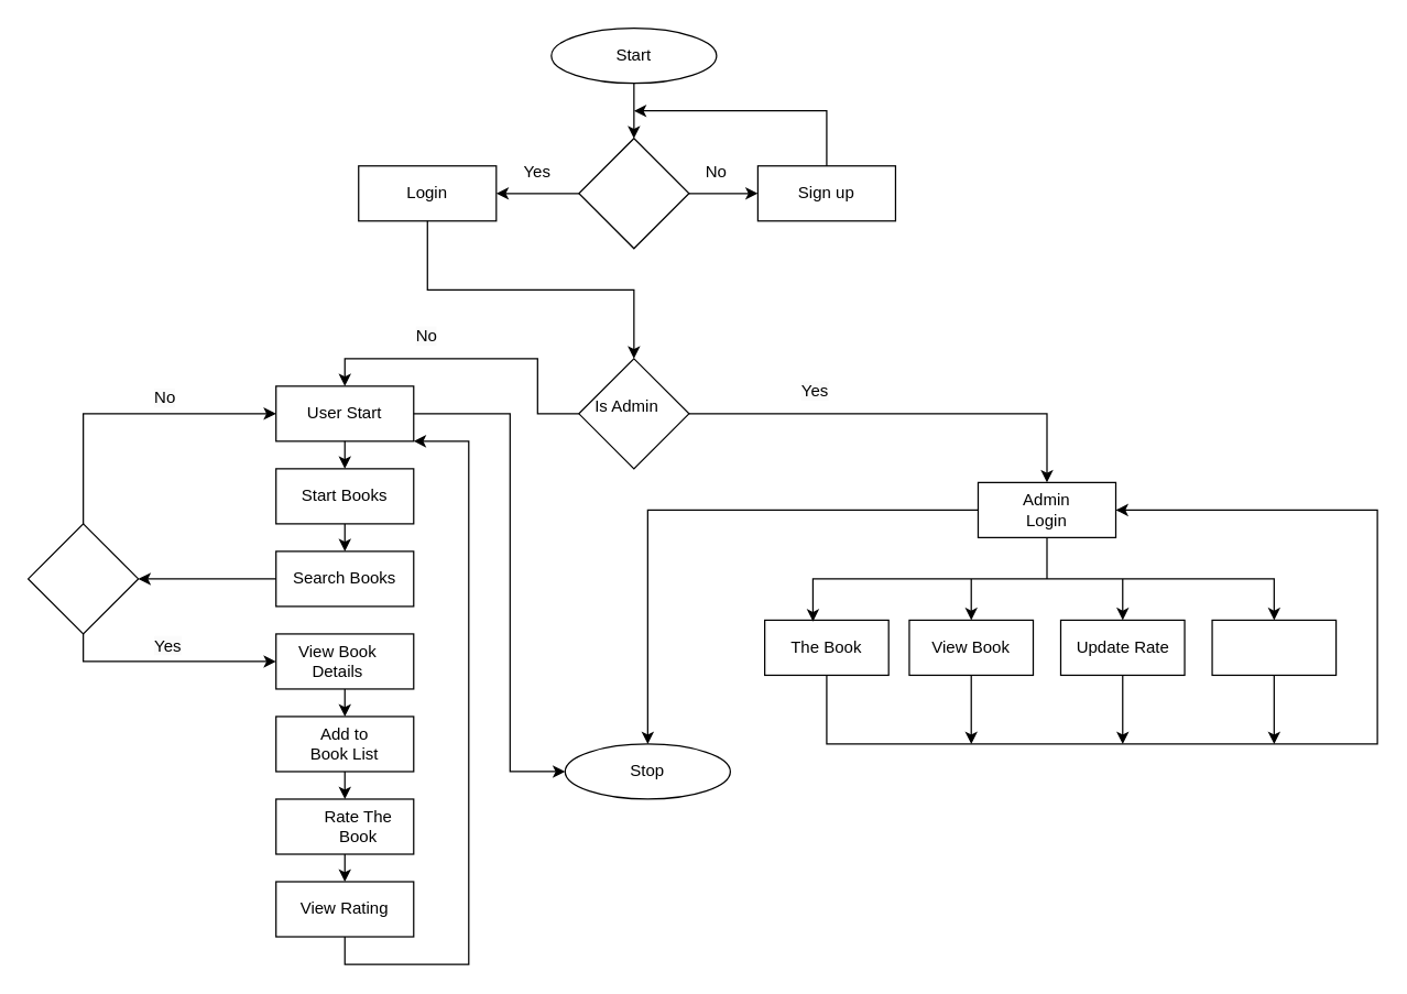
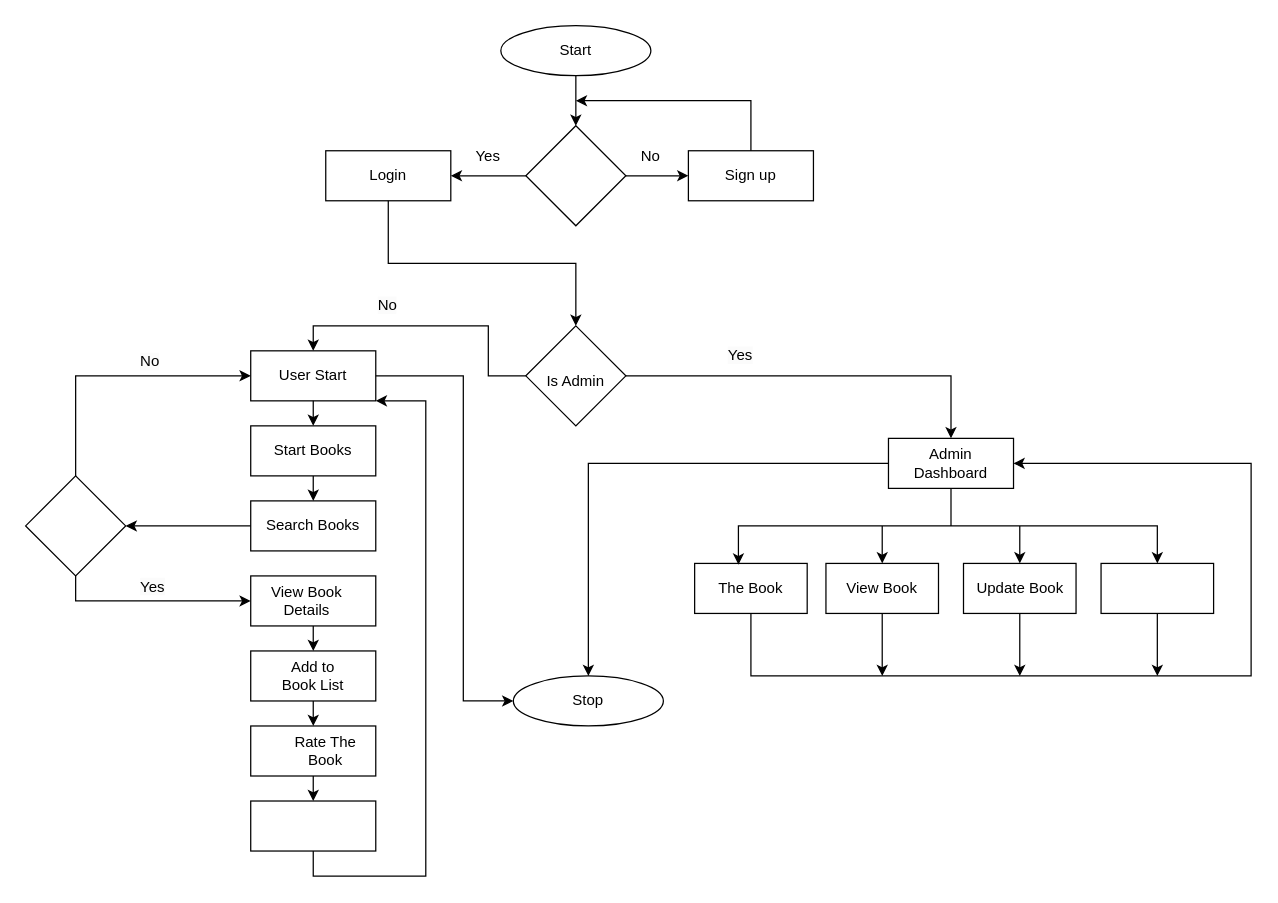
  <mxCell id="0" />
  <mxCell id="1" parent="0" />
  <mxCell id="2" value="" style="ellipse;whiteSpace=wrap;html=1;" vertex="1" parent="1"><mxGeometry x="400" y="20" width="120" height="40" as="geometry" /></mxCell>
  <mxCell id="3" value="" style="rounded=0;whiteSpace=wrap;html=1;" vertex="1" parent="1"><mxGeometry x="260" y="120" width="100" height="40" as="geometry" /></mxCell>
  <mxCell id="4" value="" style="rhombus;whiteSpace=wrap;html=1;" vertex="1" parent="1"><mxGeometry x="420" y="100" width="80" height="80" as="geometry" /></mxCell>
  <mxCell id="5" value="" style="rounded=0;whiteSpace=wrap;html=1;" vertex="1" parent="1"><mxGeometry x="550" y="120" width="100" height="40" as="geometry" /></mxCell>
  <mxCell id="6" value="" style="rhombus;whiteSpace=wrap;html=1;" vertex="1" parent="1"><mxGeometry x="420" y="260" width="80" height="80" as="geometry" /></mxCell>
  <mxCell id="7" value="" style="endArrow=classic;html=1;rounded=0;exitX=0.5;exitY=1;exitDx=0;exitDy=0;entryX=0.5;entryY=0;entryDx=0;entryDy=0;" edge="1" parent="1" source="2" target="4"><mxGeometry width="50" height="50" relative="1" as="geometry"><mxPoint x="490" y="250" as="sourcePoint" /><mxPoint x="540" y="200" as="targetPoint" /></mxGeometry></mxCell>
  <mxCell id="8" value="" style="endArrow=classic;html=1;rounded=0;exitX=0.5;exitY=0;exitDx=0;exitDy=0;" edge="1" parent="1" source="5"><mxGeometry width="50" height="50" relative="1" as="geometry"><mxPoint x="490" y="250" as="sourcePoint" /><mxPoint x="460" y="80" as="targetPoint" /><Array as="points"><mxPoint x="600" y="80" /></Array></mxGeometry></mxCell>
  <mxCell id="9" value="" style="endArrow=classic;html=1;rounded=0;exitX=0;exitY=0.5;exitDx=0;exitDy=0;" edge="1" parent="1" source="4" target="3"><mxGeometry width="50" height="50" relative="1" as="geometry"><mxPoint x="490" y="250" as="sourcePoint" /><mxPoint x="540" y="200" as="targetPoint" /></mxGeometry></mxCell>
  <mxCell id="10" value="" style="endArrow=classic;html=1;rounded=0;entryX=0;entryY=0.5;entryDx=0;entryDy=0;exitX=1;exitY=0.5;exitDx=0;exitDy=0;" edge="1" parent="1" source="4" target="5"><mxGeometry width="50" height="50" relative="1" as="geometry"><mxPoint x="490" y="250" as="sourcePoint" /><mxPoint x="540" y="200" as="targetPoint" /></mxGeometry></mxCell>
  <mxCell id="11" value="" style="endArrow=classic;html=1;rounded=0;exitX=0.5;exitY=1;exitDx=0;exitDy=0;entryX=0.5;entryY=0;entryDx=0;entryDy=0;" edge="1" parent="1" source="3" target="6"><mxGeometry width="50" height="50" relative="1" as="geometry"><mxPoint x="490" y="250" as="sourcePoint" /><mxPoint x="540" y="200" as="targetPoint" /><Array as="points"><mxPoint x="310" y="210" /><mxPoint x="460" y="210" /></Array></mxGeometry></mxCell>
  <mxCell id="12" value="" style="rounded=0;whiteSpace=wrap;html=1;" vertex="1" parent="1"><mxGeometry x="200" y="280" width="100" height="40" as="geometry" /></mxCell>
  <mxCell id="13" value="" style="rounded=0;whiteSpace=wrap;html=1;" vertex="1" parent="1"><mxGeometry x="200" y="340" width="100" height="40" as="geometry" /></mxCell>
  <mxCell id="14" value="" style="rounded=0;whiteSpace=wrap;html=1;" vertex="1" parent="1"><mxGeometry x="200" y="400" width="100" height="40" as="geometry" /></mxCell>
  <mxCell id="15" value="" style="rounded=0;whiteSpace=wrap;html=1;" vertex="1" parent="1"><mxGeometry x="200" y="460" width="100" height="40" as="geometry" /></mxCell>
  <mxCell id="16" value="" style="rounded=0;whiteSpace=wrap;html=1;" vertex="1" parent="1"><mxGeometry x="200" y="520" width="100" height="40" as="geometry" /></mxCell>
  <mxCell id="17" value="" style="rounded=0;whiteSpace=wrap;html=1;" vertex="1" parent="1"><mxGeometry x="200" y="580" width="100" height="40" as="geometry" /></mxCell>
  <mxCell id="18" value="" style="rhombus;whiteSpace=wrap;html=1;" vertex="1" parent="1"><mxGeometry x="20" y="380" width="80" height="80" as="geometry" /></mxCell>
  <mxCell id="19" value="" style="endArrow=classic;html=1;rounded=0;exitX=0.5;exitY=0;exitDx=0;exitDy=0;entryX=0;entryY=0.5;entryDx=0;entryDy=0;" edge="1" parent="1" source="18" target="12"><mxGeometry width="50" height="50" relative="1" as="geometry"><mxPoint x="240" y="400" as="sourcePoint" /><mxPoint x="290" y="350" as="targetPoint" /><Array as="points"><mxPoint x="60" y="300" /></Array></mxGeometry></mxCell>
  <mxCell id="20" value="" style="endArrow=classic;html=1;rounded=0;exitX=0;exitY=0.5;exitDx=0;exitDy=0;entryX=1;entryY=0.5;entryDx=0;entryDy=0;" edge="1" parent="1" source="14" target="18"><mxGeometry width="50" height="50" relative="1" as="geometry"><mxPoint x="240" y="400" as="sourcePoint" /><mxPoint x="290" y="350" as="targetPoint" /></mxGeometry></mxCell>
  <mxCell id="21" value="" style="endArrow=classic;html=1;rounded=0;exitX=0.5;exitY=1;exitDx=0;exitDy=0;entryX=0;entryY=0.5;entryDx=0;entryDy=0;" edge="1" parent="1" source="18" target="15"><mxGeometry width="50" height="50" relative="1" as="geometry"><mxPoint x="240" y="400" as="sourcePoint" /><mxPoint x="290" y="350" as="targetPoint" /><Array as="points"><mxPoint x="60" y="480" /></Array></mxGeometry></mxCell>
  <mxCell id="22" value="" style="endArrow=classic;html=1;rounded=0;exitX=0.5;exitY=1;exitDx=0;exitDy=0;entryX=0.5;entryY=0;entryDx=0;entryDy=0;" edge="1" parent="1" source="12" target="13"><mxGeometry width="50" height="50" relative="1" as="geometry"><mxPoint x="240" y="400" as="sourcePoint" /><mxPoint x="290" y="350" as="targetPoint" /></mxGeometry></mxCell>
  <mxCell id="23" value="" style="endArrow=classic;html=1;rounded=0;exitX=0.5;exitY=1;exitDx=0;exitDy=0;entryX=0.5;entryY=0;entryDx=0;entryDy=0;" edge="1" parent="1" source="15" target="16"><mxGeometry width="50" height="50" relative="1" as="geometry"><mxPoint x="240" y="400" as="sourcePoint" /><mxPoint x="290" y="350" as="targetPoint" /></mxGeometry></mxCell>
  <mxCell id="24" value="" style="endArrow=classic;html=1;rounded=0;exitX=0.5;exitY=1;exitDx=0;exitDy=0;entryX=0.5;entryY=0;entryDx=0;entryDy=0;" edge="1" parent="1" source="13" target="14"><mxGeometry width="50" height="50" relative="1" as="geometry"><mxPoint x="240" y="400" as="sourcePoint" /><mxPoint x="290" y="350" as="targetPoint" /></mxGeometry></mxCell>
  <mxCell id="25" value="" style="endArrow=classic;html=1;rounded=0;exitX=0.5;exitY=1;exitDx=0;exitDy=0;" edge="1" parent="1" source="16" target="17"><mxGeometry width="50" height="50" relative="1" as="geometry"><mxPoint x="260" y="490" as="sourcePoint" /><mxPoint x="310" y="440" as="targetPoint" /></mxGeometry></mxCell>
  <mxCell id="26" value="" style="endArrow=classic;html=1;rounded=0;entryX=1;entryY=1;entryDx=0;entryDy=0;exitX=0.5;exitY=1;exitDx=0;exitDy=0;" edge="1" parent="1" source="63" target="12"><mxGeometry width="50" height="50" relative="1" as="geometry"><mxPoint x="300" y="690" as="sourcePoint" /><mxPoint x="310" y="440" as="targetPoint" /><Array as="points"><mxPoint x="250" y="700" /><mxPoint x="340" y="700" /><mxPoint x="340" y="640" /><mxPoint x="340" y="320" /></Array></mxGeometry></mxCell>
  <mxCell id="27" value="" style="endArrow=classic;html=1;rounded=0;exitX=0;exitY=0.5;exitDx=0;exitDy=0;entryX=0.5;entryY=0;entryDx=0;entryDy=0;" edge="1" parent="1" source="6" target="12"><mxGeometry width="50" height="50" relative="1" as="geometry"><mxPoint x="260" y="490" as="sourcePoint" /><mxPoint x="310" y="440" as="targetPoint" /><Array as="points"><mxPoint x="390" y="300" /><mxPoint x="390" y="260" /><mxPoint x="250" y="260" /></Array></mxGeometry></mxCell>
  <mxCell id="28" value="" style="rounded=0;whiteSpace=wrap;html=1;" vertex="1" parent="1"><mxGeometry x="710" y="350" width="100" height="40" as="geometry" /></mxCell>
  <mxCell id="29" value="" style="rounded=0;whiteSpace=wrap;html=1;" vertex="1" parent="1"><mxGeometry x="555" y="450" width="90" height="40" as="geometry" /></mxCell>
  <mxCell id="30" value="" style="rounded=0;whiteSpace=wrap;html=1;" vertex="1" parent="1"><mxGeometry x="660" y="450" width="90" height="40" as="geometry" /></mxCell>
  <mxCell id="31" value="" style="rounded=0;whiteSpace=wrap;html=1;" vertex="1" parent="1"><mxGeometry x="770" y="450" width="90" height="40" as="geometry" /></mxCell>
  <mxCell id="32" value="" style="rounded=0;whiteSpace=wrap;html=1;" vertex="1" parent="1"><mxGeometry x="880" y="450" width="90" height="40" as="geometry" /></mxCell>
  <mxCell id="33" value="" style="ellipse;whiteSpace=wrap;html=1;" vertex="1" parent="1"><mxGeometry x="410" y="540" width="120" height="40" as="geometry" /></mxCell>
  <mxCell id="34" value="" style="endArrow=classic;html=1;rounded=0;exitX=1;exitY=0.5;exitDx=0;exitDy=0;entryX=0;entryY=0.5;entryDx=0;entryDy=0;" edge="1" parent="1" source="12" target="33"><mxGeometry width="50" height="50" relative="1" as="geometry"><mxPoint x="620" y="420" as="sourcePoint" /><mxPoint x="670" y="370" as="targetPoint" /><Array as="points"><mxPoint x="370" y="300" /><mxPoint x="370" y="560" /></Array></mxGeometry></mxCell>
  <mxCell id="35" value="" style="endArrow=classic;html=1;rounded=0;exitX=1;exitY=0.5;exitDx=0;exitDy=0;entryX=0.5;entryY=0;entryDx=0;entryDy=0;" edge="1" parent="1" source="6" target="28"><mxGeometry width="50" height="50" relative="1" as="geometry"><mxPoint x="620" y="420" as="sourcePoint" /><mxPoint x="670" y="370" as="targetPoint" /><Array as="points"><mxPoint x="760" y="300" /></Array></mxGeometry></mxCell>
  <mxCell id="36" value="" style="endArrow=classic;html=1;rounded=0;exitX=0;exitY=0.5;exitDx=0;exitDy=0;entryX=0.5;entryY=0;entryDx=0;entryDy=0;" edge="1" parent="1" source="28" target="33"><mxGeometry width="50" height="50" relative="1" as="geometry"><mxPoint x="620" y="420" as="sourcePoint" /><mxPoint x="670" y="370" as="targetPoint" /><Array as="points"><mxPoint x="470" y="370" /></Array></mxGeometry></mxCell>
  <mxCell id="37" value="" style="endArrow=classic;html=1;rounded=0;exitX=0.5;exitY=1;exitDx=0;exitDy=0;entryX=1;entryY=0.5;entryDx=0;entryDy=0;" edge="1" parent="1" source="29" target="28"><mxGeometry width="50" height="50" relative="1" as="geometry"><mxPoint x="620" y="420" as="sourcePoint" /><mxPoint x="670" y="370" as="targetPoint" /><Array as="points"><mxPoint x="600" y="540" /><mxPoint x="1000" y="540" /><mxPoint x="1000" y="370" /></Array></mxGeometry></mxCell>
  <mxCell id="38" value="" style="endArrow=classic;startArrow=classic;html=1;rounded=0;exitX=0.389;exitY=0.025;exitDx=0;exitDy=0;exitPerimeter=0;entryX=0.5;entryY=0;entryDx=0;entryDy=0;" edge="1" parent="1" source="29" target="32"><mxGeometry width="50" height="50" relative="1" as="geometry"><mxPoint x="620" y="420" as="sourcePoint" /><mxPoint x="900" y="420" as="targetPoint" /><Array as="points"><mxPoint x="590" y="420" /><mxPoint x="925" y="420" /></Array></mxGeometry></mxCell>
  <mxCell id="39" value="" style="endArrow=none;html=1;rounded=0;entryX=0.5;entryY=1;entryDx=0;entryDy=0;" edge="1" parent="1" target="28"><mxGeometry width="50" height="50" relative="1" as="geometry"><mxPoint x="760" y="420" as="sourcePoint" /><mxPoint x="670" y="370" as="targetPoint" /></mxGeometry></mxCell>
  <mxCell id="40" value="" style="endArrow=classic;html=1;rounded=0;entryX=0.5;entryY=0;entryDx=0;entryDy=0;" edge="1" parent="1" target="30"><mxGeometry width="50" height="50" relative="1" as="geometry"><mxPoint x="705" y="420" as="sourcePoint" /><mxPoint x="670" y="370" as="targetPoint" /></mxGeometry></mxCell>
  <mxCell id="41" value="" style="endArrow=classic;html=1;rounded=0;entryX=0.5;entryY=0;entryDx=0;entryDy=0;" edge="1" parent="1" target="31"><mxGeometry width="50" height="50" relative="1" as="geometry"><mxPoint x="815" y="420" as="sourcePoint" /><mxPoint x="670" y="370" as="targetPoint" /></mxGeometry></mxCell>
  <mxCell id="42" value="Start" style="text;html=1;strokeColor=none;fillColor=none;align=center;verticalAlign=middle;whiteSpace=wrap;rounded=0;" vertex="1" parent="1"><mxGeometry x="430" y="25" width="60" height="30" as="geometry" /></mxCell>
  <mxCell id="43" value="Login" style="text;html=1;strokeColor=none;fillColor=none;align=center;verticalAlign=middle;whiteSpace=wrap;rounded=0;" vertex="1" parent="1"><mxGeometry x="280" y="125" width="60" height="30" as="geometry" /></mxCell>
  <mxCell id="44" value="Sign up" style="text;html=1;strokeColor=none;fillColor=none;align=center;verticalAlign=middle;whiteSpace=wrap;rounded=0;" vertex="1" parent="1"><mxGeometry x="570" y="125" width="60" height="30" as="geometry" /></mxCell>
  <mxCell id="45" value="Yes" style="text;html=1;strokeColor=none;fillColor=none;align=center;verticalAlign=middle;whiteSpace=wrap;rounded=0;" vertex="1" parent="1"><mxGeometry x="360" y="110" width="60" height="30" as="geometry" /></mxCell>
  <mxCell id="46" value="No" style="text;html=1;strokeColor=none;fillColor=none;align=center;verticalAlign=middle;whiteSpace=wrap;rounded=0;" vertex="1" parent="1"><mxGeometry x="490" y="110" width="60" height="30" as="geometry" /></mxCell>
- <mxCell id="47" value="Is Admin" style="text;html=1;strokeColor=none;fillColor=none;align=center;verticalAlign=middle;whiteSpace=wrap;rounded=0;" vertex="1" parent="1"><mxGeometry x="425" y="280" width="60" height="30" as="geometry" /></mxCell>
+ <mxCell id="47" value="Is Admin" style="text;html=1;strokeColor=none;fillColor=none;align=center;verticalAlign=middle;whiteSpace=wrap;rounded=0;" vertex="1" parent="1"><mxGeometry x="430" y="290" width="60" height="30" as="geometry" /></mxCell>
  <mxCell id="48" value="&lt;span style=&quot;color: rgb(0, 0, 0); font-family: Helvetica; font-size: 12px; font-style: normal; font-variant-ligatures: normal; font-variant-caps: normal; font-weight: 400; letter-spacing: normal; orphans: 2; text-align: center; text-indent: 0px; text-transform: none; widows: 2; word-spacing: 0px; -webkit-text-stroke-width: 0px; background-color: rgb(251, 251, 251); text-decoration-thickness: initial; text-decoration-style: initial; text-decoration-color: initial; float: none; display: inline !important;&quot;&gt;Yes&lt;/span&gt;" style="text;whiteSpace=wrap;html=1;" vertex="1" parent="1"><mxGeometry x="580" y="270" width="50" height="40" as="geometry" /></mxCell>
  <mxCell id="49" value="&lt;span style=&quot;color: rgb(0, 0, 0); font-family: Helvetica; font-size: 12px; font-style: normal; font-variant-ligatures: normal; font-variant-caps: normal; font-weight: 400; letter-spacing: normal; orphans: 2; text-align: center; text-indent: 0px; text-transform: none; widows: 2; word-spacing: 0px; -webkit-text-stroke-width: 0px; background-color: rgb(251, 251, 251); text-decoration-thickness: initial; text-decoration-style: initial; text-decoration-color: initial; float: none; display: inline !important;&quot;&gt;No&lt;/span&gt;" style="text;whiteSpace=wrap;html=1;" vertex="1" parent="1"><mxGeometry x="300" y="230" width="50" height="40" as="geometry" /></mxCell>
  <mxCell id="50" value="User Start" style="text;html=1;strokeColor=none;fillColor=none;align=center;verticalAlign=middle;whiteSpace=wrap;rounded=0;" vertex="1" parent="1"><mxGeometry x="195" y="285" width="110" height="30" as="geometry" /></mxCell>
  <mxCell id="51" value="Start Books" style="text;html=1;strokeColor=none;fillColor=none;align=center;verticalAlign=middle;whiteSpace=wrap;rounded=0;" vertex="1" parent="1"><mxGeometry x="210" y="345" width="80" height="30" as="geometry" /></mxCell>
  <mxCell id="52" value="Search Books" style="text;html=1;strokeColor=none;fillColor=none;align=center;verticalAlign=middle;whiteSpace=wrap;rounded=0;" vertex="1" parent="1"><mxGeometry x="200" y="405" width="100" height="30" as="geometry" /></mxCell>
  <mxCell id="53" value="View Book Details" style="text;html=1;strokeColor=none;fillColor=none;align=center;verticalAlign=middle;whiteSpace=wrap;rounded=0;" vertex="1" parent="1"><mxGeometry x="210" y="465" width="70" height="30" as="geometry" /></mxCell>
  <mxCell id="54" value="Add to Book List" style="text;html=1;strokeColor=none;fillColor=none;align=center;verticalAlign=middle;whiteSpace=wrap;rounded=0;" vertex="1" parent="1"><mxGeometry x="220" y="525" width="60" height="30" as="geometry" /></mxCell>
  <mxCell id="55" value="Rate The Book" style="text;html=1;strokeColor=none;fillColor=none;align=center;verticalAlign=middle;whiteSpace=wrap;rounded=0;" vertex="1" parent="1"><mxGeometry x="230" y="585" width="60" height="30" as="geometry" /></mxCell>
  <mxCell id="56" value="Stop" style="text;html=1;strokeColor=none;fillColor=none;align=center;verticalAlign=middle;whiteSpace=wrap;rounded=0;" vertex="1" parent="1"><mxGeometry x="440" y="545" width="60" height="30" as="geometry" /></mxCell>
- <mxCell id="57" value="Admin Login" style="text;html=1;strokeColor=none;fillColor=none;align=center;verticalAlign=middle;whiteSpace=wrap;rounded=0;" vertex="1" parent="1"><mxGeometry x="730" y="355" width="60" height="30" as="geometry" /></mxCell>
+ <mxCell id="57" value="Admin Dashboard" style="text;html=1;strokeColor=none;fillColor=none;align=center;verticalAlign=middle;whiteSpace=wrap;rounded=0;" vertex="1" parent="1"><mxGeometry x="730" y="355" width="60" height="30" as="geometry" /></mxCell>
  <mxCell id="58" value="The Book" style="text;html=1;strokeColor=none;fillColor=none;align=center;verticalAlign=middle;whiteSpace=wrap;rounded=0;" vertex="1" parent="1"><mxGeometry x="570" y="455" width="60" height="30" as="geometry" /></mxCell>
  <mxCell id="59" value="View Book" style="text;html=1;strokeColor=none;fillColor=none;align=center;verticalAlign=middle;whiteSpace=wrap;rounded=0;" vertex="1" parent="1"><mxGeometry x="675" y="455" width="60" height="30" as="geometry" /></mxCell>
- <mxCell id="60" value="Update Rate" style="text;html=1;strokeColor=none;fillColor=none;align=center;verticalAlign=middle;whiteSpace=wrap;rounded=0;" vertex="1" parent="1"><mxGeometry x="777.5" y="455" width="75" height="30" as="geometry" /></mxCell>
+ <mxCell id="60" value="Update Book" style="text;html=1;strokeColor=none;fillColor=none;align=center;verticalAlign=middle;whiteSpace=wrap;rounded=0;" vertex="1" parent="1"><mxGeometry x="777.5" y="455" width="75" height="30" as="geometry" /></mxCell>
  <mxCell id="61" value="&lt;span style=&quot;color: rgb(0, 0, 0); font-family: Helvetica; font-size: 12px; font-style: normal; font-variant-ligatures: normal; font-variant-caps: normal; font-weight: 400; letter-spacing: normal; orphans: 2; text-align: center; text-indent: 0px; text-transform: none; widows: 2; word-spacing: 0px; -webkit-text-stroke-width: 0px; background-color: rgb(251, 251, 251); text-decoration-thickness: initial; text-decoration-style: initial; text-decoration-color: initial; float: none; display: inline !important;&quot;&gt;No&lt;/span&gt;" style="text;whiteSpace=wrap;html=1;" vertex="1" parent="1"><mxGeometry x="110" y="275" width="50" height="40" as="geometry" /></mxCell>
  <mxCell id="62" value="&lt;span style=&quot;color: rgb(0, 0, 0); font-family: Helvetica; font-size: 12px; font-style: normal; font-variant-ligatures: normal; font-variant-caps: normal; font-weight: 400; letter-spacing: normal; orphans: 2; text-align: center; text-indent: 0px; text-transform: none; widows: 2; word-spacing: 0px; -webkit-text-stroke-width: 0px; background-color: rgb(251, 251, 251); text-decoration-thickness: initial; text-decoration-style: initial; text-decoration-color: initial; float: none; display: inline !important;&quot;&gt;Yes&lt;/span&gt;" style="text;whiteSpace=wrap;html=1;" vertex="1" parent="1"><mxGeometry x="110" y="455" width="50" height="40" as="geometry" /></mxCell>
  <mxCell id="63" value="" style="rounded=0;whiteSpace=wrap;html=1;" vertex="1" parent="1"><mxGeometry x="200" y="640" width="100" height="40" as="geometry" /></mxCell>
- <mxCell id="64" value="View Rating" style="text;html=1;strokeColor=none;fillColor=none;align=center;verticalAlign=middle;whiteSpace=wrap;rounded=0;" vertex="1" parent="1"><mxGeometry x="210" y="645" width="80" height="30" as="geometry" /></mxCell>
  <mxCell id="65" value="" style="endArrow=classic;html=1;rounded=0;entryX=0.5;entryY=0;entryDx=0;entryDy=0;exitX=0.5;exitY=1;exitDx=0;exitDy=0;" edge="1" parent="1" source="17" target="63"><mxGeometry width="50" height="50" relative="1" as="geometry"><mxPoint x="260" y="590" as="sourcePoint" /><mxPoint x="310" y="540" as="targetPoint" /></mxGeometry></mxCell>
  <mxCell id="66" value="" style="endArrow=classic;html=1;rounded=0;exitX=0.5;exitY=1;exitDx=0;exitDy=0;" edge="1" parent="1" source="30"><mxGeometry width="50" height="50" relative="1" as="geometry"><mxPoint x="620" y="600" as="sourcePoint" /><mxPoint x="705" y="540" as="targetPoint" /></mxGeometry></mxCell>
  <mxCell id="67" value="" style="endArrow=classic;html=1;rounded=0;exitX=0.5;exitY=1;exitDx=0;exitDy=0;" edge="1" parent="1" source="31"><mxGeometry width="50" height="50" relative="1" as="geometry"><mxPoint x="620" y="600" as="sourcePoint" /><mxPoint x="815" y="540" as="targetPoint" /></mxGeometry></mxCell>
  <mxCell id="68" value="" style="endArrow=classic;html=1;rounded=0;exitX=0.5;exitY=1;exitDx=0;exitDy=0;" edge="1" parent="1" source="32"><mxGeometry width="50" height="50" relative="1" as="geometry"><mxPoint x="620" y="600" as="sourcePoint" /><mxPoint x="925" y="540" as="targetPoint" /></mxGeometry></mxCell>
